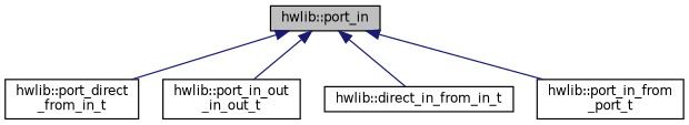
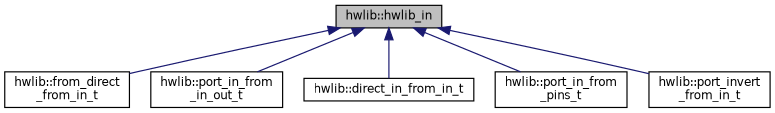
  digraph {
    rankdir=TB
    node [color=black fillcolor=white fontname=Helvetica fontsize=10 shape=record style=filled]
    edge [color=midnightblue dir=back fontname=Helvetica fontsize=10 labelfontname=Helvetica labelfontsize=10 style=solid]
-   n1 [fillcolor=grey75 fontcolor=black height=0.2 label="hwlib::port_in" width=0.4]
-   n2 [height=0.2 label="hwlib::port_direct\l_from_in_t" width=0.4]
-   n3 [height=0.2 label="hwlib::port_in_out\l_in_out_t" width=0.4]
+   n1 [fillcolor=grey75 fontcolor=black height=0.2 label="hwlib::hwlib_in" width=0.4]
+   n2 [height=0.2 label="hwlib::from_direct\l_from_in_t" width=0.4]
+   n3 [height=0.2 label="hwlib::port_in_from\l_in_out_t" width=0.4]
    n4 [height=0.2 label="hwlib::direct_in_from_in_t" width=0.4]
-   n5 [height=0.2 label="hwlib::port_in_from\l_port_t" width=0.4]
+   n5 [height=0.2 label="hwlib::port_in_from\l_pins_t" width=0.4]
+   n6 [height=0.2 label="hwlib::port_invert\l_from_in_t" width=0.4]
    n1 -> n2
    n1 -> n3
    n1 -> n4
    n1 -> n5
+   n1 -> n6
  }
